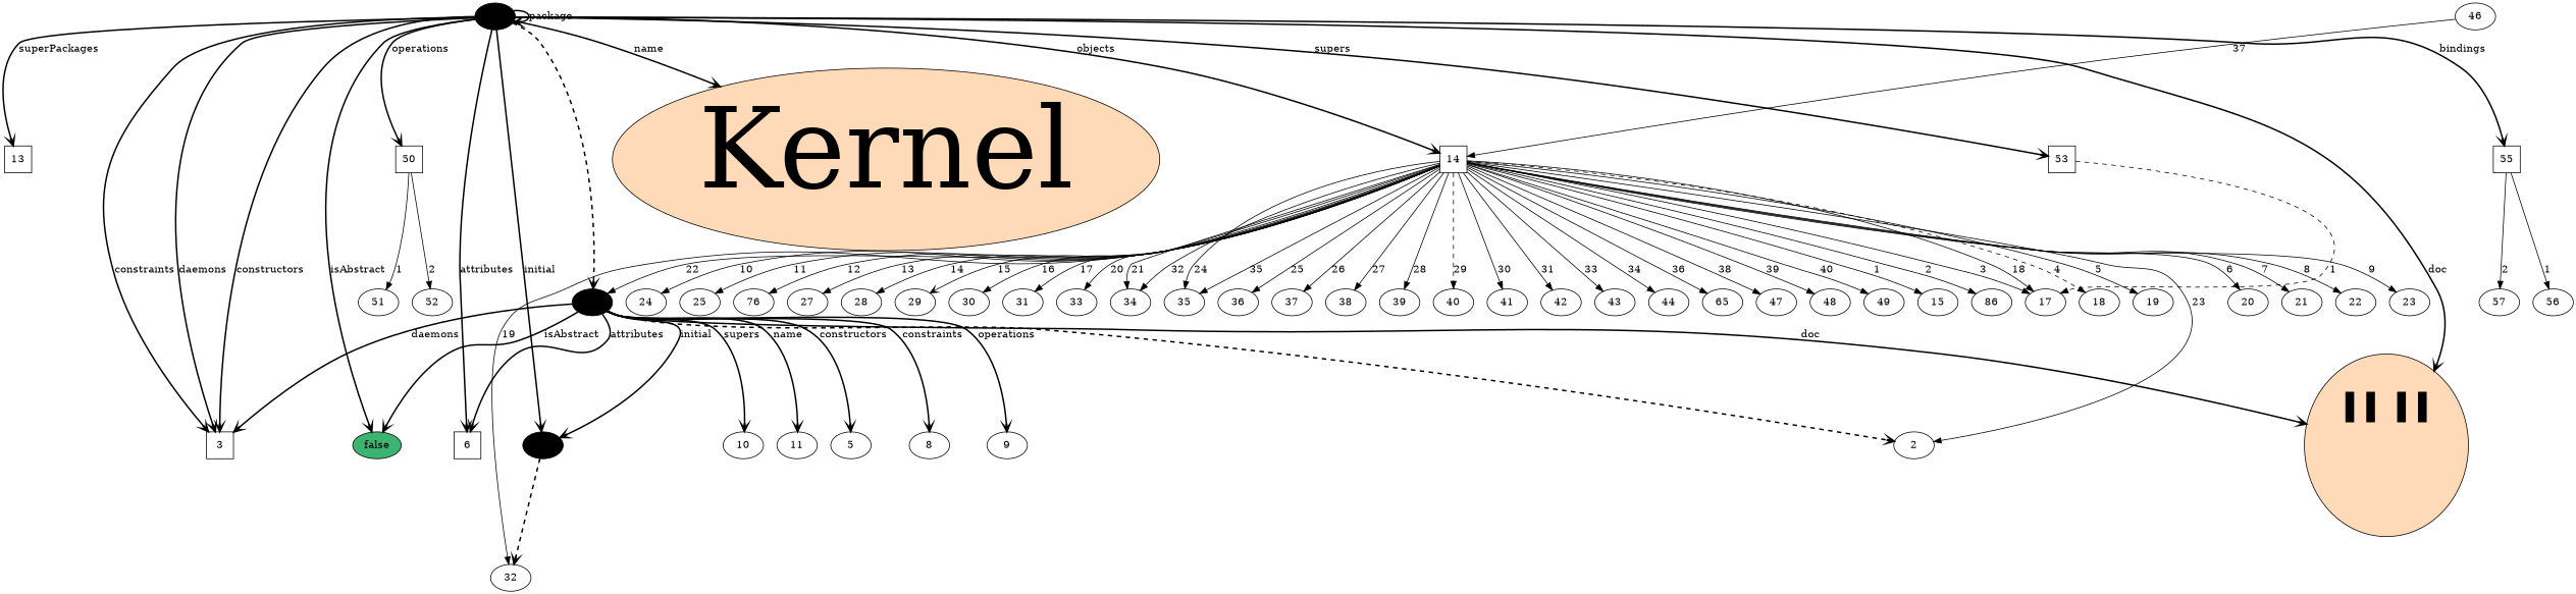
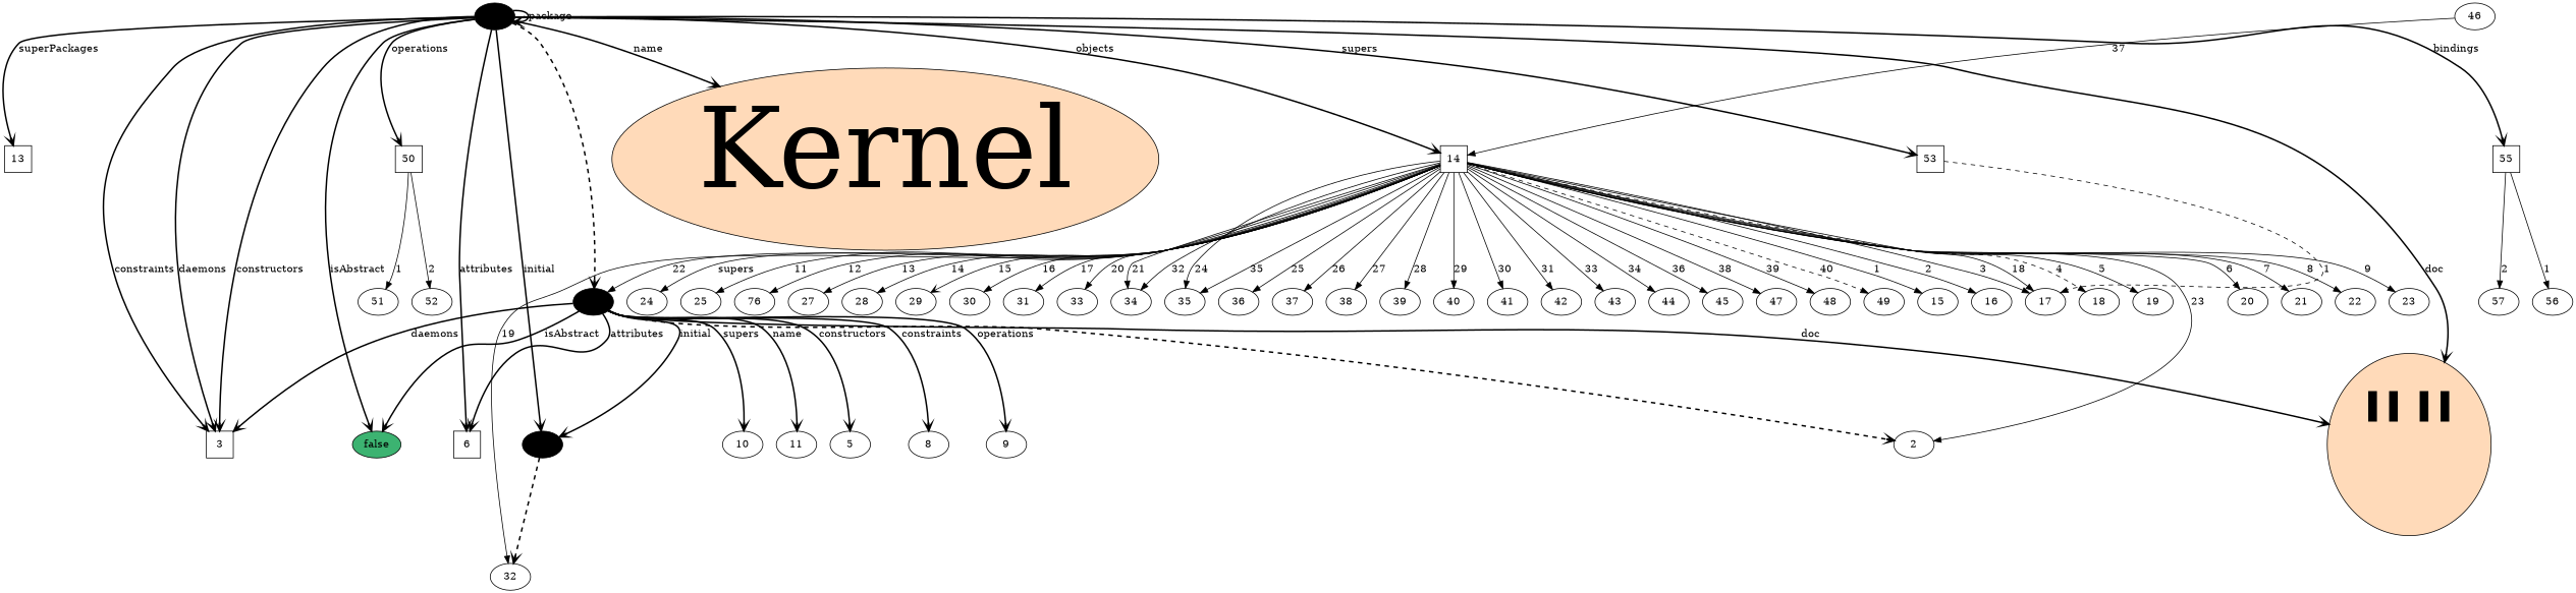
  digraph {
    rankdir=TB
    0 [fillcolor=black style=filled]
    1 [fillcolor=black style=filled]
    13 [shape=square]
    3 [shape=square]
    n5 [fillcolor="#3CB371" label=false style=filled]
    14 [shape=square]
    6 [shape=square]
    7 [fillcolor=black style=filled]
    50 [shape=square]
    53 [shape=square]
    n11 [fillcolor="#FFDAB9" label=<<font point-size="150">Kernel</font>> style=filled]
    n12 [fillcolor="#FFDAB9" label=<<font point-size="150">""</font>> style=filled]
    55 [shape=square]
    2
    5
    8
    9
    10
    11
    15
-   16 [label=86]
+   16
    17
    18
    19
    20
    21
    22
    23
    24
    25
    n31 [label=76]
    27
    28
    29
    30
    31
    32
    33
    34
    35
    36
    37
    38
    39
    40
    41
    42
    43
    44
-   45 [label=65]
+   45
    47
    48
    49
    51
    52
    56
    57
    46
    0 -> 0 [arrowhead=vee label=package penwidth=2]
    0 -> 1 [arrowhead=vee penwidth=2 style=dashed]
    0 -> 13 [arrowhead=vee label=superPackages penwidth=2]
    0 -> 3 [arrowhead=vee label=daemons penwidth=2]
    0 -> 3 [arrowhead=vee label=constructors penwidth=2]
    0 -> 3 [arrowhead=vee label=constraints penwidth=2]
    0 -> n5 [arrowhead=vee label=isAbstract penwidth=2]
    0 -> 14 [arrowhead=vee label=objects penwidth=2]
    0 -> 6 [arrowhead=vee label=attributes penwidth=2]
    0 -> 7 [arrowhead=vee label=initial penwidth=2]
    0 -> 50 [arrowhead=vee label=operations penwidth=2]
    0 -> 53 [arrowhead=vee label=supers penwidth=2]
    0 -> n11 [arrowhead=vee label=name penwidth=2]
    0 -> n12 [arrowhead=vee label=doc penwidth=2]
    0 -> 55 [arrowhead=vee label=bindings penwidth=2]
    1 -> 3 [arrowhead=vee label=daemons penwidth=2]
    1 -> n5 [arrowhead=vee label=isAbstract penwidth=2]
    1 -> 6 [arrowhead=vee label=attributes penwidth=2]
    1 -> 7 [arrowhead=vee label=initial penwidth=2]
    1 -> n12 [arrowhead=vee label=doc penwidth=2]
    1 -> 2 [arrowhead=vee penwidth=2 style=dashed]
    1 -> 5 [arrowhead=vee label=constructors penwidth=2]
    1 -> 8 [arrowhead=vee label=constraints penwidth=2]
    1 -> 9 [arrowhead=vee label=operations penwidth=2]
    1 -> 10 [arrowhead=vee label=supers penwidth=2]
    1 -> 11 [arrowhead=vee label=name penwidth=2]
    14 -> 1 [label=22]
    14 -> 2 [label=23]
    14 -> 15 [label=1]
    14 -> 16 [label=2]
    14 -> 17 [label=3]
    14 -> 17 [label=18]
    14 -> 18 [label=4 style=dashed]
    14 -> 19 [label=5]
    14 -> 20 [label=6]
    14 -> 21 [label=7]
    14 -> 22 [label=8]
    14 -> 23 [label=9]
-   14 -> 24 [label=10]
+   14 -> 24 [label=supers]
    14 -> 25 [label=11]
    14 -> n31 [label=12]
    14 -> 27 [label=13]
    14 -> 28 [label=14]
    14 -> 29 [arrowhead=vee label=15]
    14 -> 30 [label=16]
    14 -> 31 [label=17]
    14 -> 32 [label=19]
    14 -> 33 [label=20]
    14 -> 34 [label=21]
    14 -> 34 [label=32]
    14 -> 35 [label=24]
    14 -> 35 [label=35]
    14 -> 36 [label=25]
    14 -> 37 [label=26]
    14 -> 38 [label=27]
    14 -> 39 [label=28]
-   14 -> 40 [label=29 style=dashed]
+   14 -> 40 [label=29]
    14 -> 41 [label=30]
    14 -> 42 [label=31]
    14 -> 43 [label=33]
    14 -> 44 [label=34]
    14 -> 45 [label=36]
    14 -> 47 [label=38]
    14 -> 48 [label=39]
-   14 -> 49 [label=40]
+   14 -> 49 [label=40 style=dashed]
    7 -> 32 [arrowhead=vee penwidth=2 style=dashed]
    50 -> 51 [label=1]
    50 -> 52 [label=2]
    53 -> 17 [label=1 style=dashed]
    55 -> 56 [label=1]
    55 -> 57 [label=2]
    46 -> 14 [label=37]
  }
